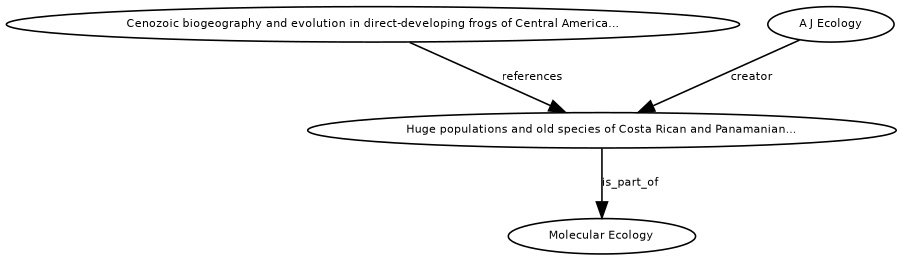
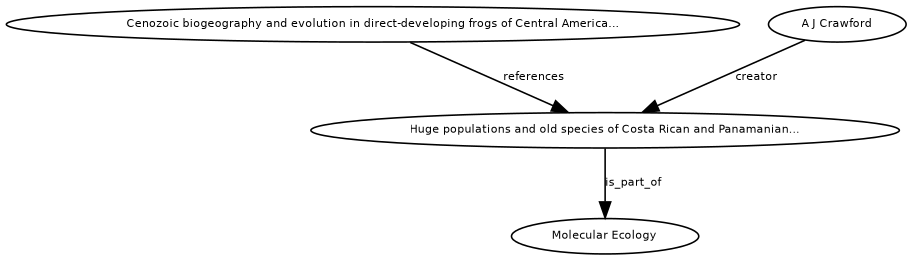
  digraph {
    node [fontname=Helvetica fontsize=7]
    edge [fontname=Helvetica fontsize=7]
    n1 [height=0.27433100247 label="Huge populations and old species of Costa Rican and Panamanian..." width=0.27433100247]
    n2 [height=0.27433100247 label="Molecular Ecology" width=0.27433100247]
    n3 [height=0.27433100247 label="Cenozoic biogeography and evolution in direct-developing frogs of Central America..." width=0.27433100247]
-   n4 [height=0.27433100247 label="A J Ecology" width=0.27433100247]
+   n4 [height=0.27433100247 label="A J Crawford" width=0.27433100247]
    n1 -> n2 [label=is_part_of]
    n3 -> n1 [label=references]
    n4 -> n1 [label=creator]
  }
